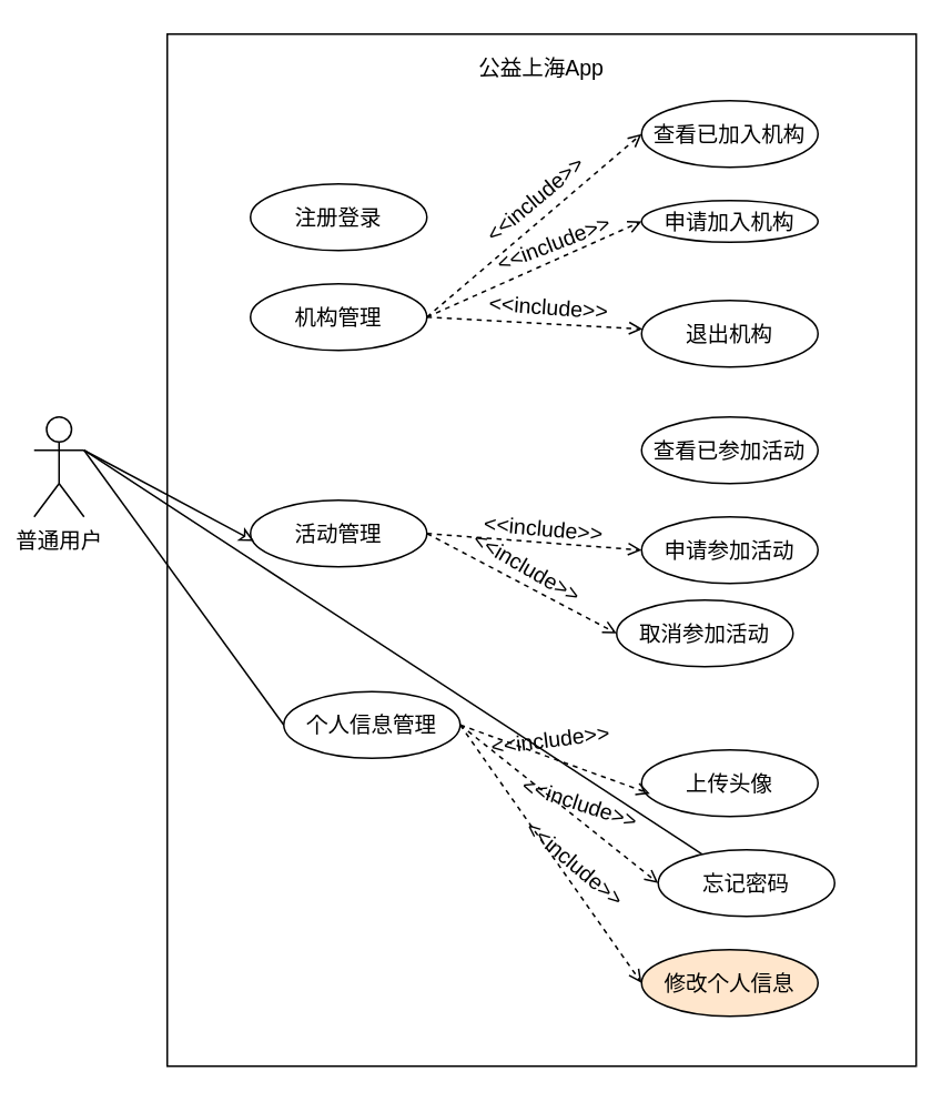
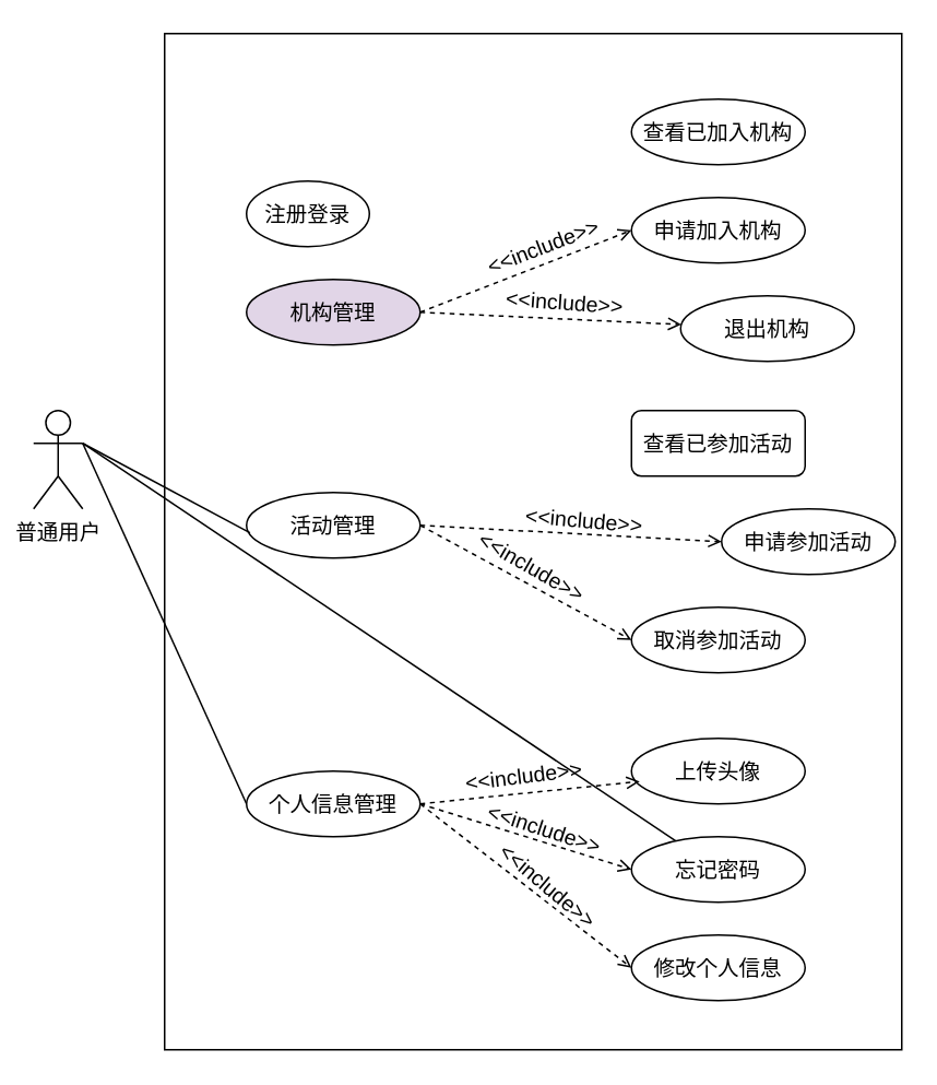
  <mxCell id="0" />
  <mxCell id="1" parent="0" />
  <mxCell id="2" style="edgeStyle=none;rounded=0;orthogonalLoop=1;jettySize=auto;html=1;exitX=1;exitY=0.333;exitDx=0;exitDy=0;exitPerimeter=0;endArrow=none;endFill=0;fontSize=13;labelBackgroundColor=none;" parent="1" source="4" target="32" edge="1"><mxGeometry relative="1" as="geometry" /></mxCell>
  <mxCell id="3" style="edgeStyle=none;rounded=0;orthogonalLoop=1;jettySize=auto;html=1;exitX=1;exitY=0.333;exitDx=0;exitDy=0;exitPerimeter=0;entryX=0;entryY=0.5;entryDx=0;entryDy=0;endArrow=none;endFill=0;fontSize=13;labelBackgroundColor=none;" parent="1" source="4" target="23" edge="1"><mxGeometry relative="1" as="geometry" /></mxCell>
  <mxCell id="4" value="普通用户" style="shape=umlActor;verticalLabelPosition=bottom;verticalAlign=top;html=1;outlineConnect=0;fontSize=13;labelBackgroundColor=none;" parent="1" vertex="1"><mxGeometry x="20" y="250" width="30" height="60" as="geometry" /></mxCell>
  <mxCell id="5" value="" style="rounded=0;whiteSpace=wrap;html=1;gradientColor=none;fillColor=none;fontSize=13;labelBackgroundColor=none;" parent="1" vertex="1"><mxGeometry x="100" width="450" height="620" as="geometry" y="20" /></mxCell>
- <mxCell id="6" value="注册登录" style="ellipse;whiteSpace=wrap;html=1;fontSize=13;labelBackgroundColor=none;" parent="1" vertex="1"><mxGeometry x="150" y="110" width="106" height="40" as="geometry" /></mxCell>
- <mxCell id="7" style="edgeStyle=none;rounded=0;orthogonalLoop=1;jettySize=auto;html=1;exitX=1;exitY=0.5;exitDx=0;exitDy=0;entryX=0;entryY=0.5;entryDx=0;entryDy=0;endArrow=open;endFill=0;dashed=1;fontSize=13;labelBackgroundColor=none;" parent="1" source="13" target="29" edge="1"><mxGeometry relative="1" as="geometry" /></mxCell>
- <mxCell id="8" value="&amp;lt;&amp;lt;include&amp;gt;&amp;gt;" style="edgeLabel;html=1;align=center;verticalAlign=middle;resizable=0;points=[];rotation=-40;fontSize=13;labelBackgroundColor=none;" parent="7" vertex="1" connectable="0"><mxGeometry x="0.01" y="1" relative="1" as="geometry"><mxPoint y="-14" as="offset" /></mxGeometry></mxCell>
+ <mxCell id="6" value="注册登录" style="ellipse;whiteSpace=wrap;html=1;fontSize=13;labelBackgroundColor=none;" parent="1" vertex="1"><mxGeometry x="150" y="110" width="75" height="40" as="geometry" /></mxCell>
  <mxCell id="9" style="edgeStyle=none;rounded=0;orthogonalLoop=1;jettySize=auto;html=1;exitX=1;exitY=0.5;exitDx=0;exitDy=0;entryX=0;entryY=0.5;entryDx=0;entryDy=0;endArrow=open;endFill=0;dashed=1;fontSize=13;labelBackgroundColor=none;" parent="1" source="13" target="25" edge="1"><mxGeometry relative="1" as="geometry" /></mxCell>
  <mxCell id="10" value="&amp;lt;&amp;lt;include&amp;gt;&amp;gt;" style="edgeLabel;html=1;align=center;verticalAlign=middle;resizable=0;points=[];rotation=339;fontSize=13;labelBackgroundColor=none;" parent="9" vertex="1" connectable="0"><mxGeometry x="0.119" y="-2" relative="1" as="geometry"><mxPoint x="2" y="-14" as="offset" /></mxGeometry></mxCell>
  <mxCell id="11" style="edgeStyle=none;rounded=0;orthogonalLoop=1;jettySize=auto;html=1;exitX=1;exitY=0.5;exitDx=0;exitDy=0;endArrow=open;endFill=0;dashed=1;fontSize=13;labelBackgroundColor=none;" parent="1" source="13" target="26" edge="1"><mxGeometry relative="1" as="geometry" /></mxCell>
  <mxCell id="12" value="&amp;lt;&amp;lt;include&amp;gt;&amp;gt;" style="edgeLabel;html=1;align=center;verticalAlign=middle;resizable=0;points=[];rotation=4;fontSize=13;labelBackgroundColor=none;" parent="11" vertex="1" connectable="0"><mxGeometry relative="1" as="geometry"><mxPoint x="8" y="-10" as="offset" /></mxGeometry></mxCell>
- <mxCell id="13" value="机构管理" style="ellipse;whiteSpace=wrap;html=1;fontSize=13;labelBackgroundColor=none;" parent="1" vertex="1"><mxGeometry x="150" y="170" width="106" height="40" as="geometry" /></mxCell>
+ <mxCell id="13" value="机构管理" style="ellipse;whiteSpace=wrap;html=1;fontSize=13;labelBackgroundColor=none;fillColor=#e1d5e7;" parent="1" vertex="1"><mxGeometry x="150" y="170" width="106" height="40" as="geometry" /></mxCell>
  <mxCell id="14" style="edgeStyle=none;rounded=0;orthogonalLoop=1;jettySize=auto;html=1;exitX=1;exitY=0.5;exitDx=0;exitDy=0;entryX=0;entryY=0.5;entryDx=0;entryDy=0;endArrow=open;endFill=0;dashed=1;fontSize=13;labelBackgroundColor=none;" parent="1" source="18" target="27" edge="1"><mxGeometry relative="1" as="geometry" /></mxCell>
  <mxCell id="15" value="&amp;lt;&amp;lt;include&amp;gt;&amp;gt;" style="edgeLabel;html=1;align=center;verticalAlign=middle;resizable=0;points=[];fontSize=13;labelBackgroundColor=none;rotation=5;" parent="14" vertex="1" connectable="0"><mxGeometry x="0.07" y="9" relative="1" as="geometry"><mxPoint as="offset" /></mxGeometry></mxCell>
  <mxCell id="16" style="edgeStyle=none;rounded=0;orthogonalLoop=1;jettySize=auto;html=1;exitX=1;exitY=0.5;exitDx=0;exitDy=0;entryX=0;entryY=0.5;entryDx=0;entryDy=0;endArrow=open;endFill=0;dashed=1;fontSize=13;labelBackgroundColor=none;" parent="1" source="18" target="28" edge="1"><mxGeometry relative="1" as="geometry" /></mxCell>
  <mxCell id="17" value="&amp;lt;&amp;lt;include&amp;gt;&amp;gt;" style="edgeLabel;html=1;align=center;verticalAlign=middle;resizable=0;points=[];rotation=30;fontSize=13;labelBackgroundColor=none;" parent="16" vertex="1" connectable="0"><mxGeometry y="7" relative="1" as="geometry"><mxPoint y="-4" as="offset" /></mxGeometry></mxCell>
  <mxCell id="18" value="活动管理" style="ellipse;whiteSpace=wrap;html=1;fontSize=13;labelBackgroundColor=none;" parent="1" vertex="1"><mxGeometry x="150" y="300" width="106" height="40" as="geometry" /></mxCell>
  <mxCell id="19" style="edgeStyle=none;rounded=0;orthogonalLoop=1;jettySize=auto;html=1;exitX=1;exitY=0.5;exitDx=0;exitDy=0;entryX=0;entryY=0.5;entryDx=0;entryDy=0;endArrow=open;endFill=0;dashed=1;fontSize=13;labelBackgroundColor=none;" parent="1" source="23" target="32" edge="1"><mxGeometry relative="1" as="geometry" /></mxCell>
  <mxCell id="20" value="&amp;lt;&amp;lt;include&amp;gt;&amp;gt;" style="edgeLabel;html=1;align=center;verticalAlign=middle;resizable=0;points=[];rotation=18;fontSize=13;labelBackgroundColor=none;" parent="19" vertex="1" connectable="0"><mxGeometry x="0.12" y="9" relative="1" as="geometry"><mxPoint as="offset" /></mxGeometry></mxCell>
  <mxCell id="21" style="edgeStyle=none;rounded=0;orthogonalLoop=1;jettySize=auto;html=1;exitX=1;exitY=0.5;exitDx=0;exitDy=0;entryX=0;entryY=0.5;entryDx=0;entryDy=0;endArrow=open;endFill=0;dashed=1;fontSize=13;labelBackgroundColor=none;" parent="1" source="23" target="33" edge="1"><mxGeometry relative="1" as="geometry" /></mxCell>
  <mxCell id="22" value="&amp;lt;&amp;lt;include&amp;gt;&amp;gt;" style="edgeLabel;html=1;align=center;verticalAlign=middle;resizable=0;points=[];rotation=40;fontSize=13;labelBackgroundColor=none;" parent="21" vertex="1" connectable="0"><mxGeometry x="0.13" y="9" relative="1" as="geometry"><mxPoint as="offset" /></mxGeometry></mxCell>
- <mxCell id="23" value="个人信息管理" style="ellipse;whiteSpace=wrap;html=1;fontSize=13;labelBackgroundColor=none;" parent="1" vertex="1"><mxGeometry x="170" y="415" width="106" height="40" as="geometry" /></mxCell>
- <mxCell id="24" style="edgeStyle=none;rounded=0;orthogonalLoop=1;jettySize=auto;html=1;exitX=1;exitY=0.333;exitDx=0;exitDy=0;exitPerimeter=0;entryX=0.02;entryY=0.614;entryDx=0;entryDy=0;entryPerimeter=0;endArrow=classic;endFill=0;fontSize=13;labelBackgroundColor=none;" parent="1" source="4" target="18" edge="1"><mxGeometry relative="1" as="geometry" /></mxCell>
- <mxCell id="25" value="申请加入机构" style="ellipse;whiteSpace=wrap;html=1;fontSize=13;labelBackgroundColor=none;" parent="1" vertex="1"><mxGeometry x="385" y="120" width="106" height="25" as="geometry" /></mxCell>
- <mxCell id="26" value="退出机构" style="ellipse;whiteSpace=wrap;html=1;fontSize=13;labelBackgroundColor=none;" parent="1" vertex="1"><mxGeometry x="385" y="180" width="106" height="40" as="geometry" /></mxCell>
- <mxCell id="27" value="申请参加活动" style="ellipse;whiteSpace=wrap;html=1;fontSize=13;labelBackgroundColor=none;" parent="1" vertex="1"><mxGeometry x="385" y="310" width="106" height="40" as="geometry" /></mxCell>
- <mxCell id="28" value="取消参加活动" style="ellipse;whiteSpace=wrap;html=1;fontSize=13;labelBackgroundColor=none;" parent="1" vertex="1"><mxGeometry x="370" y="360" width="106" height="40" as="geometry" /></mxCell>
+ <mxCell id="23" value="个人信息管理" style="ellipse;whiteSpace=wrap;html=1;fontSize=13;labelBackgroundColor=none;" parent="1" vertex="1"><mxGeometry x="150" y="470" width="106" height="40" as="geometry" /></mxCell>
+ <mxCell id="24" style="edgeStyle=none;rounded=0;orthogonalLoop=1;jettySize=auto;html=1;exitX=1;exitY=0.333;exitDx=0;exitDy=0;exitPerimeter=0;entryX=0.02;entryY=0.614;entryDx=0;entryDy=0;entryPerimeter=0;endArrow=none;endFill=0;fontSize=13;labelBackgroundColor=none;" parent="1" source="4" target="18" edge="1"><mxGeometry relative="1" as="geometry" /></mxCell>
+ <mxCell id="25" value="申请加入机构" style="ellipse;whiteSpace=wrap;html=1;fontSize=13;labelBackgroundColor=none;" parent="1" vertex="1"><mxGeometry x="385" y="120" width="106" height="40" as="geometry" /></mxCell>
+ <mxCell id="26" value="退出机构" style="ellipse;whiteSpace=wrap;html=1;fontSize=13;labelBackgroundColor=none;" parent="1" vertex="1"><mxGeometry x="415" y="180" width="106" height="40" as="geometry" /></mxCell>
+ <mxCell id="27" value="申请参加活动" style="ellipse;whiteSpace=wrap;html=1;fontSize=13;labelBackgroundColor=none;" parent="1" vertex="1"><mxGeometry x="440" y="310" width="106" height="40" as="geometry" /></mxCell>
+ <mxCell id="28" value="取消参加活动" style="ellipse;whiteSpace=wrap;html=1;fontSize=13;labelBackgroundColor=none;" parent="1" vertex="1"><mxGeometry x="385" y="370" width="106" height="40" as="geometry" /></mxCell>
  <mxCell id="29" value="查看已加入机构" style="ellipse;whiteSpace=wrap;html=1;fontSize=13;labelBackgroundColor=none;" parent="1" vertex="1"><mxGeometry x="385" y="60" width="106" height="40" as="geometry" /></mxCell>
- <mxCell id="30" value="查看已参加活动" style="ellipse;whiteSpace=wrap;html=1;fontSize=13;labelBackgroundColor=none;" parent="1" vertex="1"><mxGeometry x="385" y="250" width="106" height="40" as="geometry" /></mxCell>
+ <mxCell id="30" value="查看已参加活动" style="whiteSpace=wrap;html=1;fontSize=13;labelBackgroundColor=none;rounded=1;" parent="1" vertex="1"><mxGeometry x="385" y="250" width="106" height="40" as="geometry" /></mxCell>
  <mxCell id="31" value="上传头像" style="ellipse;whiteSpace=wrap;html=1;fontSize=13;labelBackgroundColor=none;" parent="1" vertex="1"><mxGeometry x="385" y="450" width="106" height="40" as="geometry" /></mxCell>
- <mxCell id="32" value="忘记密码" style="ellipse;whiteSpace=wrap;html=1;fontSize=13;labelBackgroundColor=none;" parent="1" vertex="1"><mxGeometry x="395" y="510" width="106" height="40" as="geometry" /></mxCell>
- <mxCell id="33" value="修改个人信息" style="ellipse;whiteSpace=wrap;html=1;fontSize=13;labelBackgroundColor=none;fillColor=#ffe6cc;" parent="1" vertex="1"><mxGeometry x="385" y="570" width="106" height="40" as="geometry" /></mxCell>
+ <mxCell id="32" value="忘记密码" style="ellipse;whiteSpace=wrap;html=1;fontSize=13;labelBackgroundColor=none;" parent="1" vertex="1"><mxGeometry x="385" y="510" width="106" height="40" as="geometry" /></mxCell>
+ <mxCell id="33" value="修改个人信息" style="ellipse;whiteSpace=wrap;html=1;fontSize=13;labelBackgroundColor=none;" parent="1" vertex="1"><mxGeometry x="385" y="570" width="106" height="40" as="geometry" /></mxCell>
  <mxCell id="34" style="edgeStyle=none;rounded=0;orthogonalLoop=1;jettySize=auto;html=1;exitX=1;exitY=0.5;exitDx=0;exitDy=0;entryX=0.047;entryY=0.657;entryDx=0;entryDy=0;entryPerimeter=0;endArrow=open;endFill=0;dashed=1;fontSize=13;labelBackgroundColor=none;" parent="1" source="23" target="31" edge="1"><mxGeometry relative="1" as="geometry" /></mxCell>
  <mxCell id="35" value="&amp;lt;&amp;lt;include&amp;gt;&amp;gt;" style="edgeLabel;html=1;align=center;verticalAlign=middle;resizable=0;points=[];rotation=353;fontSize=13;labelBackgroundColor=none;" parent="34" vertex="1" connectable="0"><mxGeometry x="-0.06" y="-1" relative="1" as="geometry"><mxPoint y="-12" as="offset" /></mxGeometry></mxCell>
- <mxCell id="36" value="公益上海App" style="rounded=0;whiteSpace=wrap;html=1;strokeColor=none;fillColor=none;fontSize=13;labelBackgroundColor=none;" parent="1" vertex="1"><mxGeometry x="265" y="30" width="120" height="20" as="geometry" /></mxCell>
